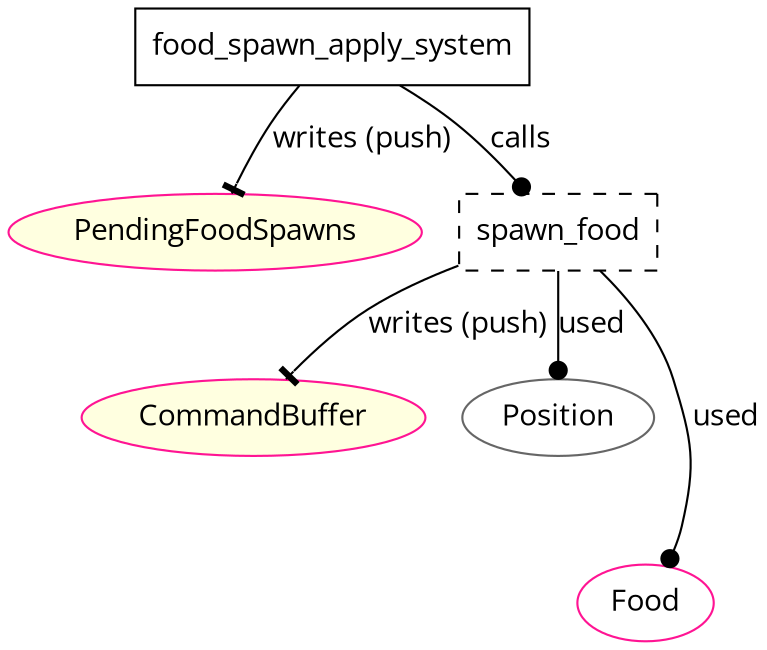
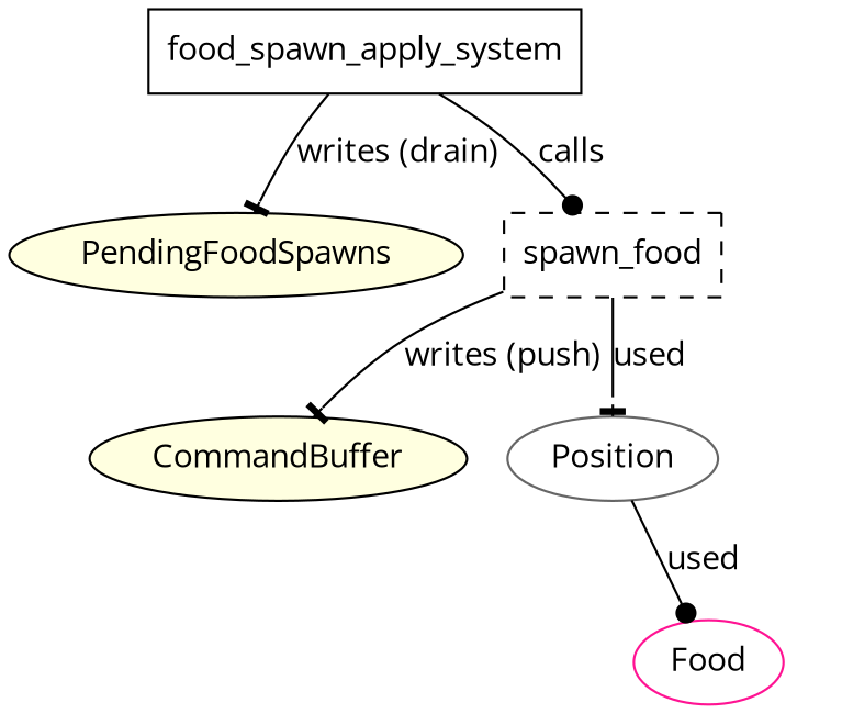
  digraph {
    fontname="Open Sans"
    node [color=deeppink fontname="Open Sans" shape=oval]
    edge [arrowhead=dot fontname="Open Sans"]
    food_spawn_apply_system [color=black shape=box]
-   PendingFoodSpawns [fillcolor=lightyellow style=filled]
+   PendingFoodSpawns [color=black fillcolor=lightyellow style=filled]
    spawn_food [color=black shape=box style=dashed]
-   CommandBuffer [fillcolor=lightyellow style=filled]
+   CommandBuffer [color=black fillcolor=lightyellow style=filled]
    Position [color=gray40]
    Food
-   food_spawn_apply_system -> PendingFoodSpawns [arrowhead=tee label="writes (push)"]
+   food_spawn_apply_system -> PendingFoodSpawns [arrowhead=tee label="writes (drain)"]
    food_spawn_apply_system -> spawn_food [label=calls]
    spawn_food -> CommandBuffer [arrowhead=tee label="writes (push)"]
-   spawn_food -> Position [label=used]
-   spawn_food -> Food [label=used]
+   spawn_food -> Position [arrowhead=tee label=used]
+   Position -> Food [label=used]
  }
